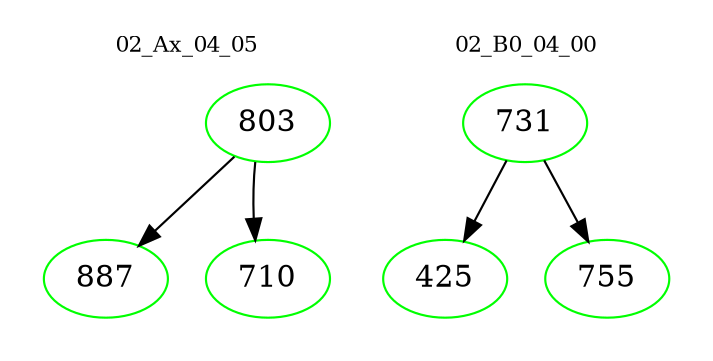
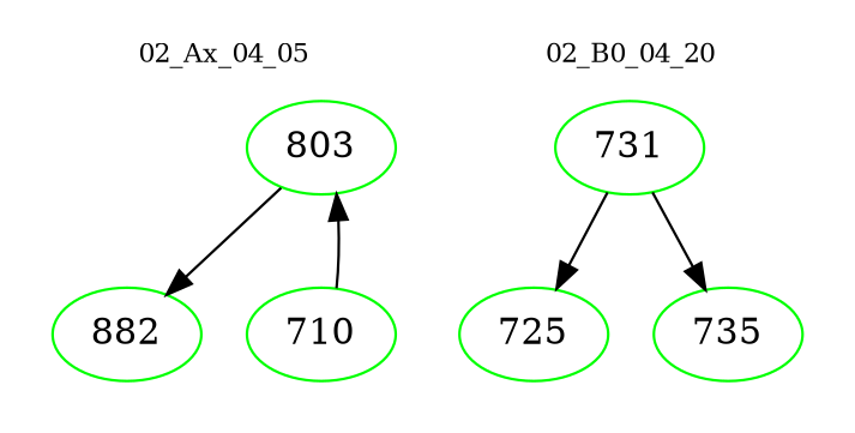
  digraph {
    node [color=green]
    edge [color=black]
    n1 [label=803]
-   n2 [label=887]
+   n2 [label=882]
    n3 [label=710]
    n4 [label=731]
-   n5 [label=425]
-   n6 [label=755]
+   n5 [label=725]
+   n6 [label=735]
    subgraph cluster_1 {
      color=white
      fontsize=10
      label="02_Ax_04_05"
      n1
      n2
      n3
    }
    subgraph cluster_2 {
      color=white
      fontsize=10
-     label="02_B0_04_00"
+     label="02_B0_04_20"
      n4
      n5
      n6
    }
    n1 -> n2
-   n1 -> n3
+   n3 -> n1
    n4 -> n5
    n4 -> n6
  }
